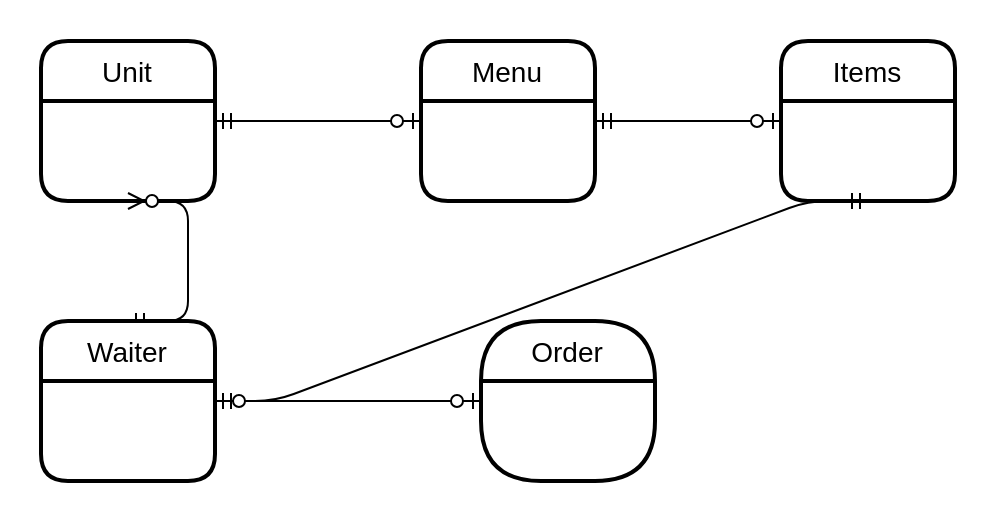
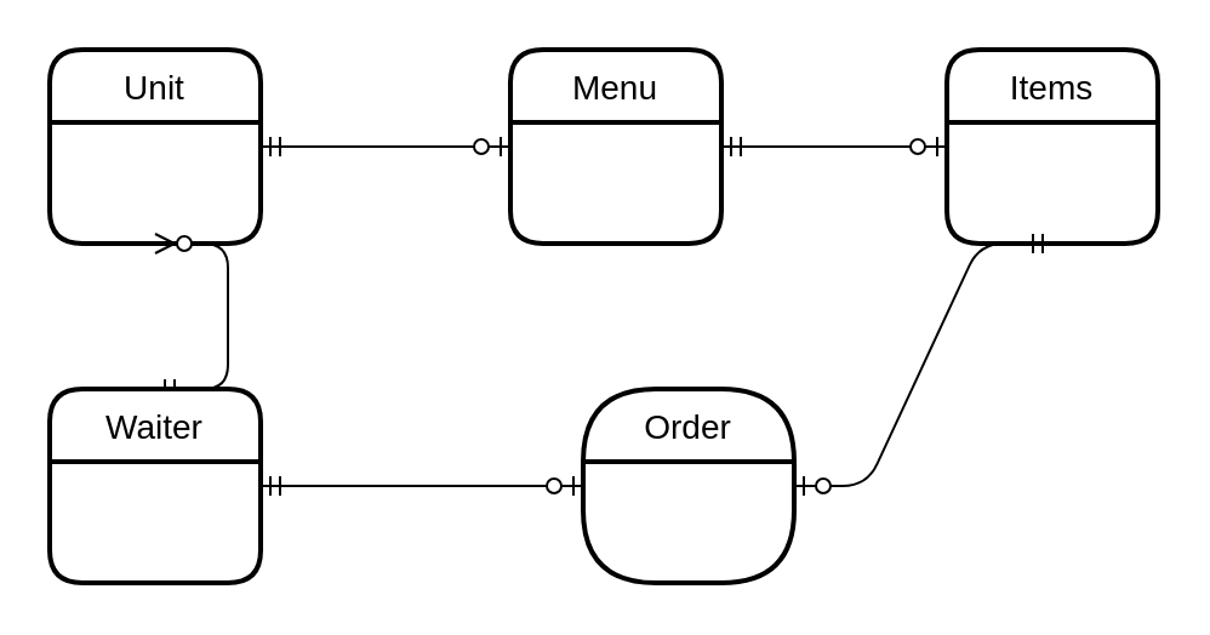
  <mxCell id="0" />
  <mxCell id="1" parent="0" />
  <mxCell id="2" value="Unit" style="swimlane;childLayout=stackLayout;horizontal=1;startSize=30;horizontalStack=0;rounded=1;fontSize=14;fontStyle=0;strokeWidth=2;resizeParent=0;resizeLast=1;shadow=0;dashed=0;align=center;" vertex="1" parent="1"><mxGeometry x="20" y="20" width="87" height="80" as="geometry" /></mxCell>
  <mxCell id="3" value="Menu" style="swimlane;childLayout=stackLayout;horizontal=1;startSize=30;horizontalStack=0;rounded=1;fontSize=14;fontStyle=0;strokeWidth=2;resizeParent=0;resizeLast=1;shadow=0;dashed=0;align=center;" vertex="1" parent="1"><mxGeometry x="210" y="20" width="87" height="80" as="geometry" /></mxCell>
  <mxCell id="4" value="" style="edgeStyle=entityRelationEdgeStyle;fontSize=12;html=1;endArrow=ERzeroToOne;startArrow=ERmandOne;exitX=1;exitY=0.5;exitDx=0;exitDy=0;entryX=0;entryY=0.5;entryDx=0;entryDy=0;" edge="1" parent="1" source="2" target="3"><mxGeometry width="100" height="100" relative="1" as="geometry"><mxPoint x="120" y="230" as="sourcePoint" /><mxPoint x="220" y="130" as="targetPoint" /></mxGeometry></mxCell>
  <mxCell id="5" value="Items" style="swimlane;childLayout=stackLayout;horizontal=1;startSize=30;horizontalStack=0;rounded=1;fontSize=14;fontStyle=0;strokeWidth=2;resizeParent=0;resizeLast=1;shadow=0;dashed=0;align=center;" vertex="1" parent="1"><mxGeometry x="390" y="20" width="87" height="80" as="geometry" /></mxCell>
  <mxCell id="6" value="" style="edgeStyle=entityRelationEdgeStyle;fontSize=12;html=1;endArrow=ERzeroToOne;startArrow=ERmandOne;exitX=1;exitY=0.5;exitDx=0;exitDy=0;entryX=0;entryY=0.5;entryDx=0;entryDy=0;" edge="1" parent="1" source="3" target="5"><mxGeometry width="100" height="100" relative="1" as="geometry"><mxPoint x="297" y="120" as="sourcePoint" /><mxPoint x="400" y="120" as="targetPoint" /></mxGeometry></mxCell>
  <mxCell id="7" value="Order" style="swimlane;childLayout=stackLayout;horizontal=1;startSize=30;horizontalStack=0;rounded=1;fontSize=14;fontStyle=0;strokeWidth=2;resizeParent=0;resizeLast=1;shadow=0;dashed=0;align=center;arcSize=35;" vertex="1" parent="1"><mxGeometry x="240" y="160" width="87" height="80" as="geometry" /></mxCell>
  <mxCell id="8" value="" style="edgeStyle=entityRelationEdgeStyle;fontSize=12;html=1;endArrow=ERzeroToMany;startArrow=ERmandOne;entryX=0.5;entryY=1;entryDx=0;entryDy=0;exitX=0.5;exitY=0;exitDx=0;exitDy=0;" edge="1" parent="1" source="9" target="2"><mxGeometry width="100" height="100" relative="1" as="geometry"><mxPoint x="58.5" y="210" as="sourcePoint" /><mxPoint x="230" y="220" as="targetPoint" /></mxGeometry></mxCell>
  <mxCell id="9" value="Waiter" style="swimlane;childLayout=stackLayout;horizontal=1;startSize=30;horizontalStack=0;rounded=1;fontSize=14;fontStyle=0;strokeWidth=2;resizeParent=0;resizeLast=1;shadow=0;dashed=0;align=center;" vertex="1" parent="1"><mxGeometry x="20" y="160" width="87" height="80" as="geometry" /></mxCell>
  <mxCell id="10" value="" style="edgeStyle=entityRelationEdgeStyle;fontSize=12;html=1;endArrow=ERzeroToOne;startArrow=ERmandOne;exitX=1;exitY=0.5;exitDx=0;exitDy=0;entryX=0;entryY=0.5;entryDx=0;entryDy=0;" edge="1" parent="1" source="9" target="7"><mxGeometry width="100" height="100" relative="1" as="geometry"><mxPoint x="140" y="360" as="sourcePoint" /><mxPoint x="240" y="260" as="targetPoint" /></mxGeometry></mxCell>
- <mxCell id="11" value="" style="edgeStyle=entityRelationEdgeStyle;fontSize=12;html=1;endArrow=ERzeroToOne;startArrow=ERmandOne;exitX=0.5;exitY=1;exitDx=0;exitDy=0;" edge="1" parent="1" source="5" target="9"><mxGeometry width="100" height="100" relative="1" as="geometry"><mxPoint x="480" y="130" as="sourcePoint" /><mxPoint x="523" y="210" as="targetPoint" /></mxGeometry></mxCell>
+ <mxCell id="11" value="" style="edgeStyle=entityRelationEdgeStyle;fontSize=12;html=1;endArrow=ERzeroToOne;startArrow=ERmandOne;entryX=1;entryY=0.5;entryDx=0;entryDy=0;exitX=0.5;exitY=1;exitDx=0;exitDy=0;" edge="1" parent="1" source="5" target="7"><mxGeometry width="100" height="100" relative="1" as="geometry"><mxPoint x="480" y="130" as="sourcePoint" /><mxPoint x="523" y="210" as="targetPoint" /></mxGeometry></mxCell>
